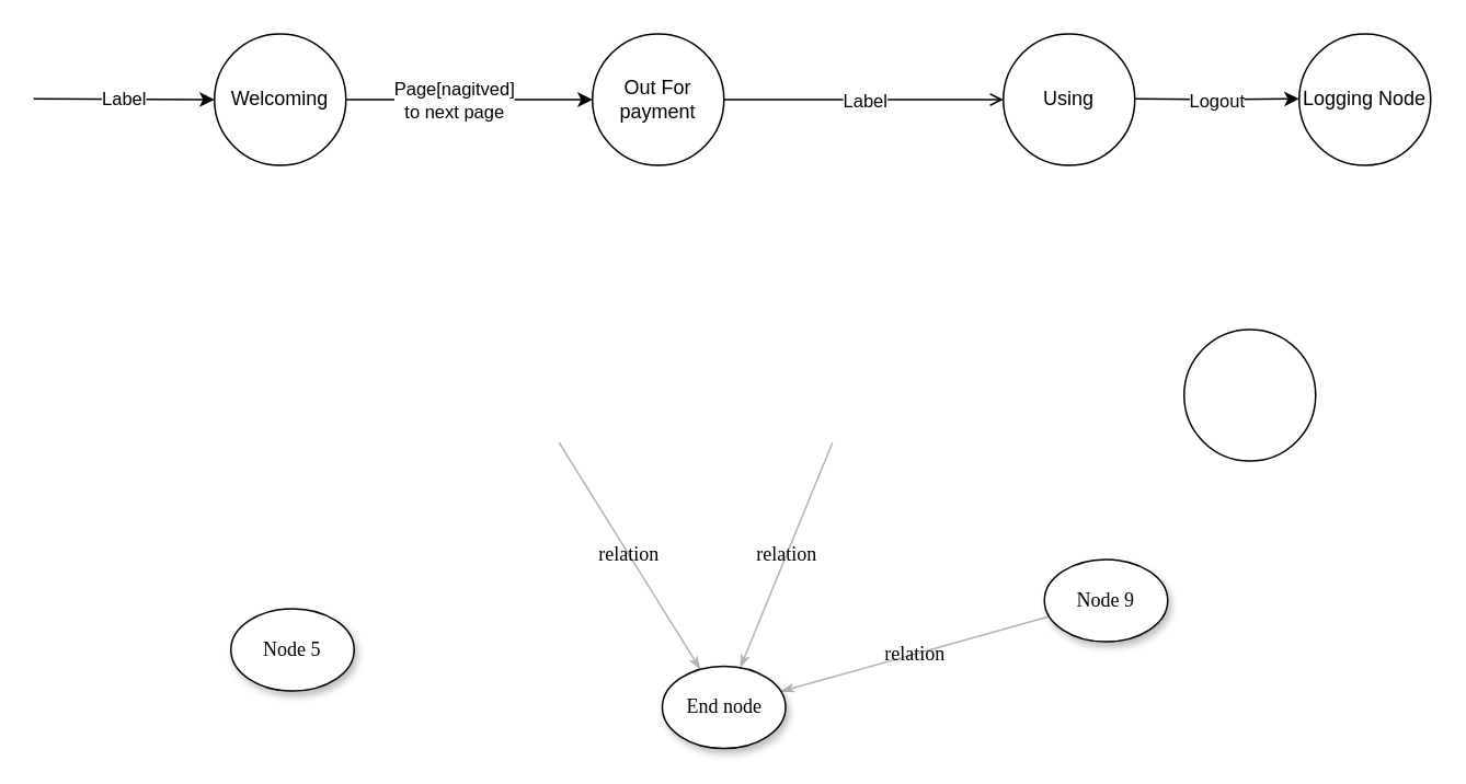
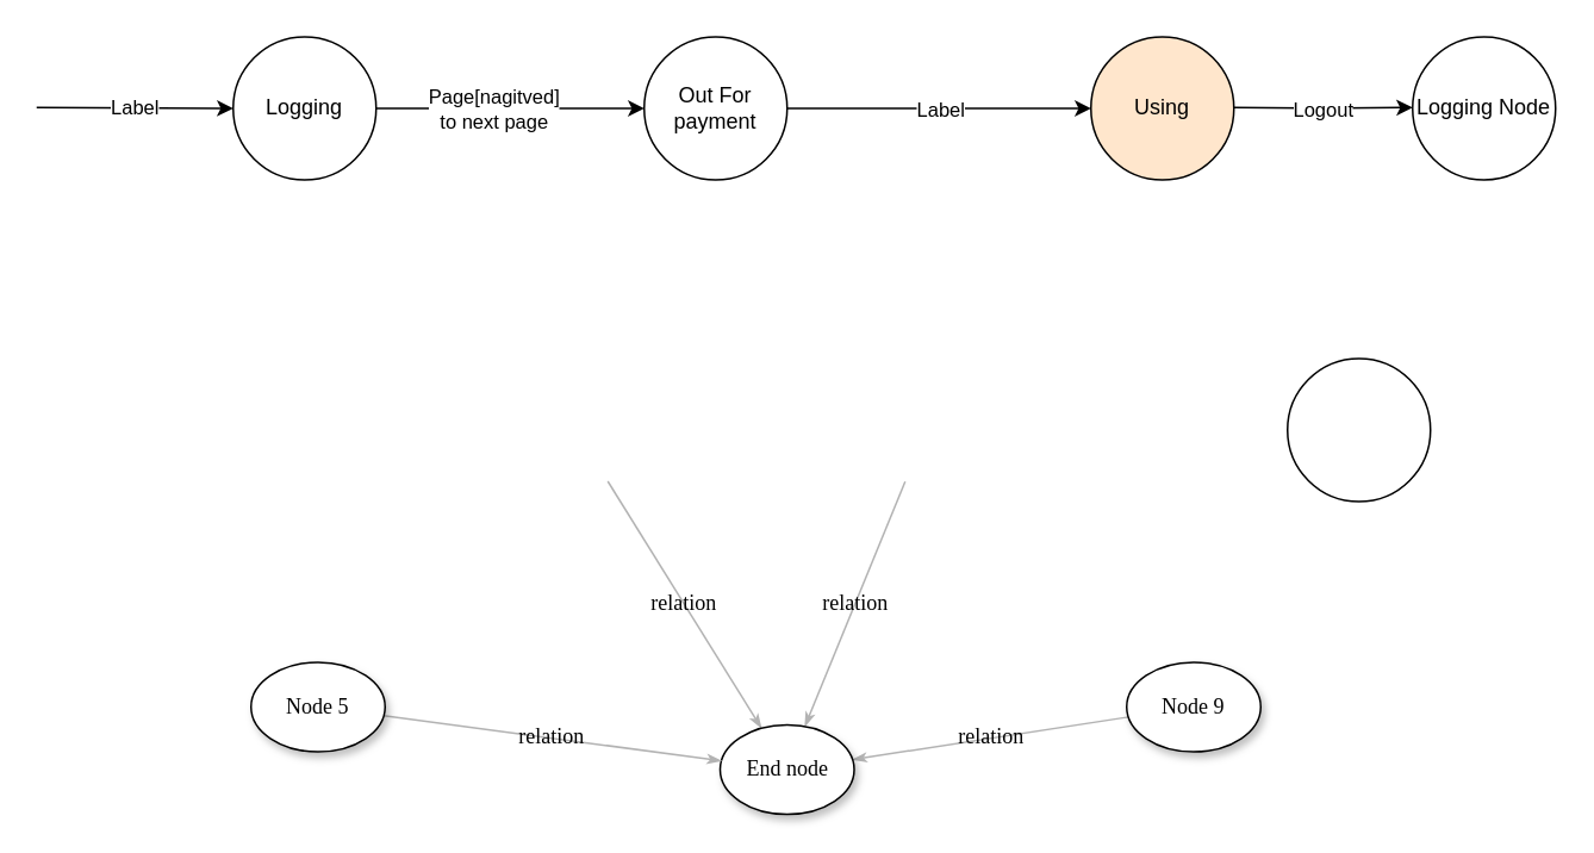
  <mxCell id="0" />
  <mxCell id="1" parent="0" />
  <mxCell id="2" value="relation" style="edgeStyle=none;rounded=1;html=1;labelBackgroundColor=none;startArrow=none;startFill=0;startSize=5;endArrow=classicThin;endFill=1;endSize=5;jettySize=auto;orthogonalLoop=1;strokeColor=#B3B3B3;strokeWidth=1;fontFamily=Verdana;fontSize=12" parent="1" source="3" target="6" edge="1"><mxGeometry relative="1" as="geometry" /></mxCell>
- <mxCell id="3" value="&lt;span&gt;Node 9&lt;/span&gt;" style="ellipse;whiteSpace=wrap;html=1;rounded=0;shadow=1;comic=0;labelBackgroundColor=none;strokeWidth=1;fontFamily=Verdana;fontSize=12;align=center;" parent="1" vertex="1"><mxGeometry x="635" y="340" width="75" height="50" as="geometry" /></mxCell>
+ <mxCell id="3" value="&lt;span&gt;Node 9&lt;/span&gt;" style="ellipse;whiteSpace=wrap;html=1;rounded=0;shadow=1;comic=0;labelBackgroundColor=none;strokeWidth=1;fontFamily=Verdana;fontSize=12;align=center;" parent="1" vertex="1"><mxGeometry x="630" y="370" width="75" height="50" as="geometry" /></mxCell>
  <mxCell id="4" value="relation" style="edgeStyle=none;rounded=1;html=1;labelBackgroundColor=none;startArrow=none;startFill=0;startSize=5;endArrow=classicThin;endFill=1;endSize=5;jettySize=auto;orthogonalLoop=1;strokeColor=#B3B3B3;strokeWidth=1;fontFamily=Verdana;fontSize=12" parent="1" target="6" edge="1"><mxGeometry relative="1" as="geometry"><mxPoint x="506.029" y="268.802" as="sourcePoint" /></mxGeometry></mxCell>
  <mxCell id="5" value="relation" style="edgeStyle=none;rounded=1;html=1;labelBackgroundColor=none;startArrow=none;startFill=0;startSize=5;endArrow=classicThin;endFill=1;endSize=5;jettySize=auto;orthogonalLoop=1;strokeColor=#B3B3B3;strokeWidth=1;fontFamily=Verdana;fontSize=12" parent="1" target="6" edge="1"><mxGeometry relative="1" as="geometry"><mxPoint x="339.615" y="268.659" as="sourcePoint" /></mxGeometry></mxCell>
  <mxCell id="6" value="End node" style="ellipse;whiteSpace=wrap;html=1;rounded=0;shadow=1;comic=0;labelBackgroundColor=none;strokeWidth=1;fontFamily=Verdana;fontSize=12;align=center;" parent="1" vertex="1"><mxGeometry x="402.5" y="405" width="75" height="50" as="geometry" /></mxCell>
+ <mxCell id="7" value="relation" style="edgeStyle=none;rounded=1;html=1;labelBackgroundColor=none;startArrow=none;startFill=0;startSize=5;endArrow=classicThin;endFill=1;endSize=5;jettySize=auto;orthogonalLoop=1;strokeColor=#B3B3B3;strokeWidth=1;fontFamily=Verdana;fontSize=12" parent="1" source="8" target="6" edge="1"><mxGeometry relative="1" as="geometry" /></mxCell>
  <mxCell id="8" value="&lt;span&gt;Node 5&lt;/span&gt;" style="ellipse;whiteSpace=wrap;html=1;rounded=0;shadow=1;comic=0;labelBackgroundColor=none;strokeWidth=1;fontFamily=Verdana;fontSize=12;align=center;" parent="1" vertex="1"><mxGeometry x="140" y="370" width="75" height="50" as="geometry" /></mxCell>
- <mxCell id="9" value="Welcoming" style="ellipse;whiteSpace=wrap;html=1;aspect=fixed;" vertex="1" parent="1"><mxGeometry x="130" y="20" width="80" height="80" as="geometry" /></mxCell>
+ <mxCell id="9" value="Logging" style="ellipse;whiteSpace=wrap;html=1;aspect=fixed;" vertex="1" parent="1"><mxGeometry x="130" y="20" width="80" height="80" as="geometry" /></mxCell>
  <mxCell id="10" value="" style="endArrow=classic;html=1;entryX=0;entryY=0.5;entryDx=0;entryDy=0;" edge="1" parent="1" target="9"><mxGeometry relative="1" as="geometry"><mxPoint x="20" y="59.5" as="sourcePoint" /><mxPoint x="110" y="60" as="targetPoint" /></mxGeometry></mxCell>
  <mxCell id="11" value="Label" style="edgeLabel;resizable=0;html=1;align=center;verticalAlign=middle;" connectable="0" vertex="1" parent="10"><mxGeometry relative="1" as="geometry" /></mxCell>
  <mxCell id="12" value="" style="endArrow=classic;html=1;entryX=0;entryY=0.5;entryDx=0;entryDy=0;" edge="1" parent="1" target="17"><mxGeometry relative="1" as="geometry"><mxPoint x="210" y="60" as="sourcePoint" /><mxPoint x="310" y="60" as="targetPoint" /></mxGeometry></mxCell>
  <mxCell id="13" value="Page[nagitved]&lt;br&gt;to next page" style="edgeLabel;resizable=0;html=1;align=center;verticalAlign=middle;" connectable="0" vertex="1" parent="12"><mxGeometry relative="1" as="geometry"><mxPoint x="-10" as="offset" /></mxGeometry></mxCell>
- <mxCell id="14" value="Using" style="ellipse;whiteSpace=wrap;html=1;aspect=fixed;" vertex="1" parent="1"><mxGeometry x="610" y="20" width="80" height="80" as="geometry" /></mxCell>
- <mxCell id="15" value="" style="endArrow=open;html=1;" edge="1" parent="1" source="17" target="14"><mxGeometry relative="1" as="geometry"><mxPoint x="420" y="59.5" as="sourcePoint" /><mxPoint x="520" y="59.5" as="targetPoint" /></mxGeometry></mxCell>
+ <mxCell id="14" value="Using" style="ellipse;whiteSpace=wrap;html=1;aspect=fixed;fillColor=#ffe6cc;" vertex="1" parent="1"><mxGeometry x="610" y="20" width="80" height="80" as="geometry" /></mxCell>
+ <mxCell id="15" value="" style="endArrow=classic;html=1;" edge="1" parent="1" source="17" target="14"><mxGeometry relative="1" as="geometry"><mxPoint x="420" y="59.5" as="sourcePoint" /><mxPoint x="520" y="59.5" as="targetPoint" /></mxGeometry></mxCell>
  <mxCell id="16" value="Label" style="edgeLabel;resizable=0;html=1;align=center;verticalAlign=middle;" connectable="0" vertex="1" parent="15"><mxGeometry relative="1" as="geometry" /></mxCell>
  <mxCell id="17" value="Out For&lt;br&gt;payment" style="ellipse;whiteSpace=wrap;html=1;aspect=fixed;" vertex="1" parent="1"><mxGeometry x="360" y="20" width="80" height="80" as="geometry" /></mxCell>
  <mxCell id="18" value="Logging Node" style="ellipse;whiteSpace=wrap;html=1;aspect=fixed;" vertex="1" parent="1"><mxGeometry x="790" y="20" width="80" height="80" as="geometry" /></mxCell>
  <mxCell id="19" value="" style="ellipse;whiteSpace=wrap;html=1;aspect=fixed;" vertex="1" parent="1"><mxGeometry x="720" y="200" width="80" height="80" as="geometry" /></mxCell>
  <mxCell id="20" value="" style="endArrow=classic;html=1;" edge="1" parent="1"><mxGeometry relative="1" as="geometry"><mxPoint x="690" y="59.5" as="sourcePoint" /><mxPoint x="790" y="59.5" as="targetPoint" /><Array as="points"><mxPoint x="740" y="60" /></Array></mxGeometry></mxCell>
  <mxCell id="21" value="Logout" style="edgeLabel;resizable=0;html=1;align=center;verticalAlign=middle;" connectable="0" vertex="1" parent="20"><mxGeometry relative="1" as="geometry"><mxPoint as="offset" /></mxGeometry></mxCell>
